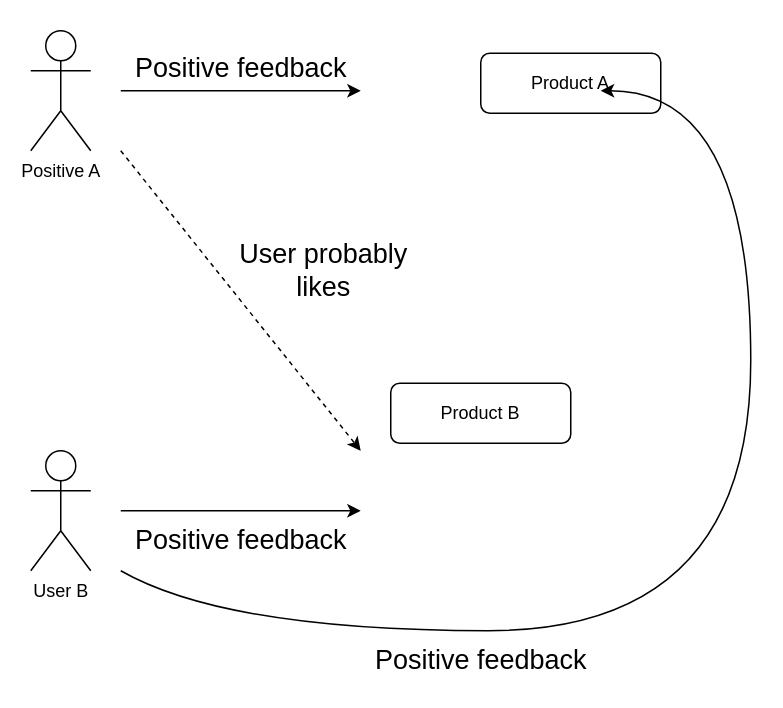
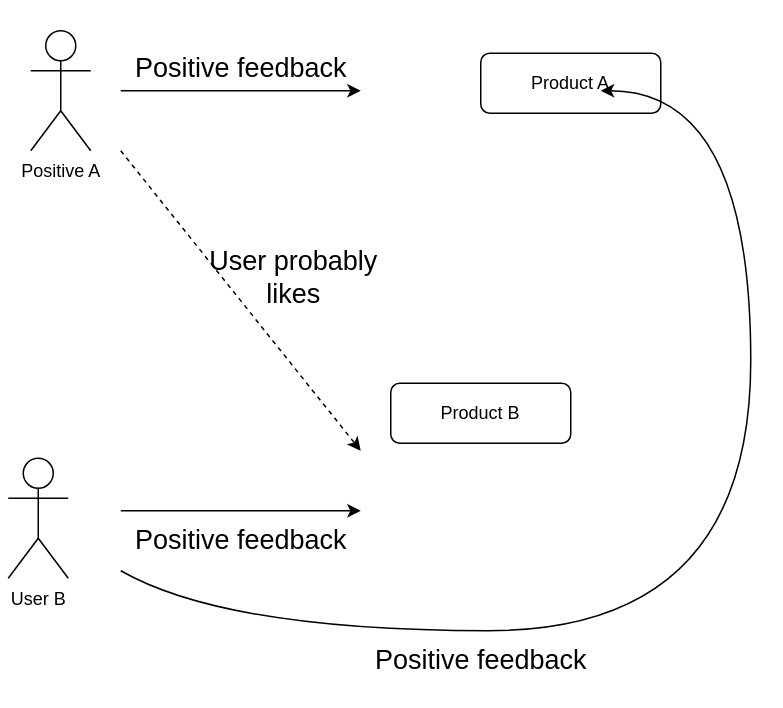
  <mxCell id="0" />
  <mxCell id="1" parent="0" />
  <mxCell id="2" value="Positive A" style="shape=umlActor;verticalLabelPosition=bottom;verticalAlign=top;html=1;outlineConnect=0;" parent="1" vertex="1"><mxGeometry x="20" y="20" width="40" height="80" as="geometry" /></mxCell>
  <mxCell id="3" value="Product A" style="rounded=1;whiteSpace=wrap;html=1;fontSize=12;glass=0;strokeWidth=1;shadow=0;" parent="1" vertex="1"><mxGeometry x="320" y="35" width="120" height="40" as="geometry" /></mxCell>
  <mxCell id="4" value="Product B" style="rounded=1;whiteSpace=wrap;html=1;fontSize=12;glass=0;strokeWidth=1;shadow=0;" parent="1" vertex="1"><mxGeometry x="260" y="255" width="120" height="40" as="geometry" /></mxCell>
  <mxCell id="5" value="" style="endArrow=classic;html=1;" parent="1" edge="1"><mxGeometry width="50" height="50" relative="1" as="geometry"><mxPoint x="80" y="60" as="sourcePoint" /><mxPoint x="240" y="60" as="targetPoint" /></mxGeometry></mxCell>
  <mxCell id="6" value="&lt;span style=&quot;font-size: 18px&quot;&gt;Positive feedback&lt;/span&gt;" style="text;html=1;align=center;verticalAlign=middle;resizable=0;points=[];autosize=1;" parent="1" vertex="1"><mxGeometry x="80" y="35" width="160" height="20" as="geometry" /></mxCell>
- <mxCell id="7" value="User B" style="shape=umlActor;verticalLabelPosition=bottom;verticalAlign=top;html=1;outlineConnect=0;" vertex="1" parent="1"><mxGeometry x="20" y="300" width="40" height="80" as="geometry" /></mxCell>
+ <mxCell id="7" value="User B" style="shape=umlActor;verticalLabelPosition=bottom;verticalAlign=top;html=1;outlineConnect=0;" vertex="1" parent="1"><mxGeometry x="5" y="305" width="40" height="80" as="geometry" /></mxCell>
  <mxCell id="8" value="&lt;span style=&quot;font-size: 18px&quot;&gt;Positive feedback&lt;/span&gt;" style="text;html=1;align=center;verticalAlign=middle;resizable=0;points=[];autosize=1;" vertex="1" parent="1"><mxGeometry x="240" y="430" width="160" height="20" as="geometry" /></mxCell>
  <mxCell id="9" value="" style="endArrow=classic;html=1;" edge="1" parent="1"><mxGeometry width="50" height="50" relative="1" as="geometry"><mxPoint x="80" y="340" as="sourcePoint" /><mxPoint x="240" y="340" as="targetPoint" /></mxGeometry></mxCell>
  <mxCell id="10" value="&lt;span style=&quot;font-size: 18px&quot;&gt;Positive feedback&lt;/span&gt;" style="text;html=1;align=center;verticalAlign=middle;resizable=0;points=[];autosize=1;" vertex="1" parent="1"><mxGeometry x="80" y="350" width="160" height="20" as="geometry" /></mxCell>
  <mxCell id="11" value="" style="html=1;labelBackgroundColor=#ffffff;startArrow=none;startFill=0;startSize=6;endArrow=classic;endFill=1;endSize=6;jettySize=auto;orthogonalLoop=1;strokeWidth=1;dashed=1;fontSize=14;" edge="1" parent="1"><mxGeometry width="60" height="60" relative="1" as="geometry"><mxPoint x="80" y="100" as="sourcePoint" /><mxPoint x="240" y="300" as="targetPoint" /></mxGeometry></mxCell>
  <mxCell id="12" value="" style="curved=1;endArrow=classic;html=1;" edge="1" parent="1"><mxGeometry width="50" height="50" relative="1" as="geometry"><mxPoint x="80" y="380" as="sourcePoint" /><mxPoint x="400" y="60" as="targetPoint" /><Array as="points"><mxPoint x="150" y="420" /><mxPoint x="500" y="420" /><mxPoint x="500" y="60" /></Array></mxGeometry></mxCell>
- <mxCell id="13" value="&lt;span style=&quot;font-size: 18px&quot;&gt;User probably&lt;br&gt;likes&lt;br&gt;&lt;/span&gt;" style="text;html=1;align=center;verticalAlign=middle;resizable=0;points=[];autosize=1;" vertex="1" parent="1"><mxGeometry x="150" y="160" width="130" height="40" as="geometry" /></mxCell>
+ <mxCell id="13" value="&lt;span style=&quot;font-size: 18px&quot;&gt;User probably&lt;br&gt;likes&lt;br&gt;&lt;/span&gt;" style="text;html=1;align=center;verticalAlign=middle;resizable=0;points=[];autosize=1;" vertex="1" parent="1"><mxGeometry x="130" y="165" width="130" height="40" as="geometry" /></mxCell>
